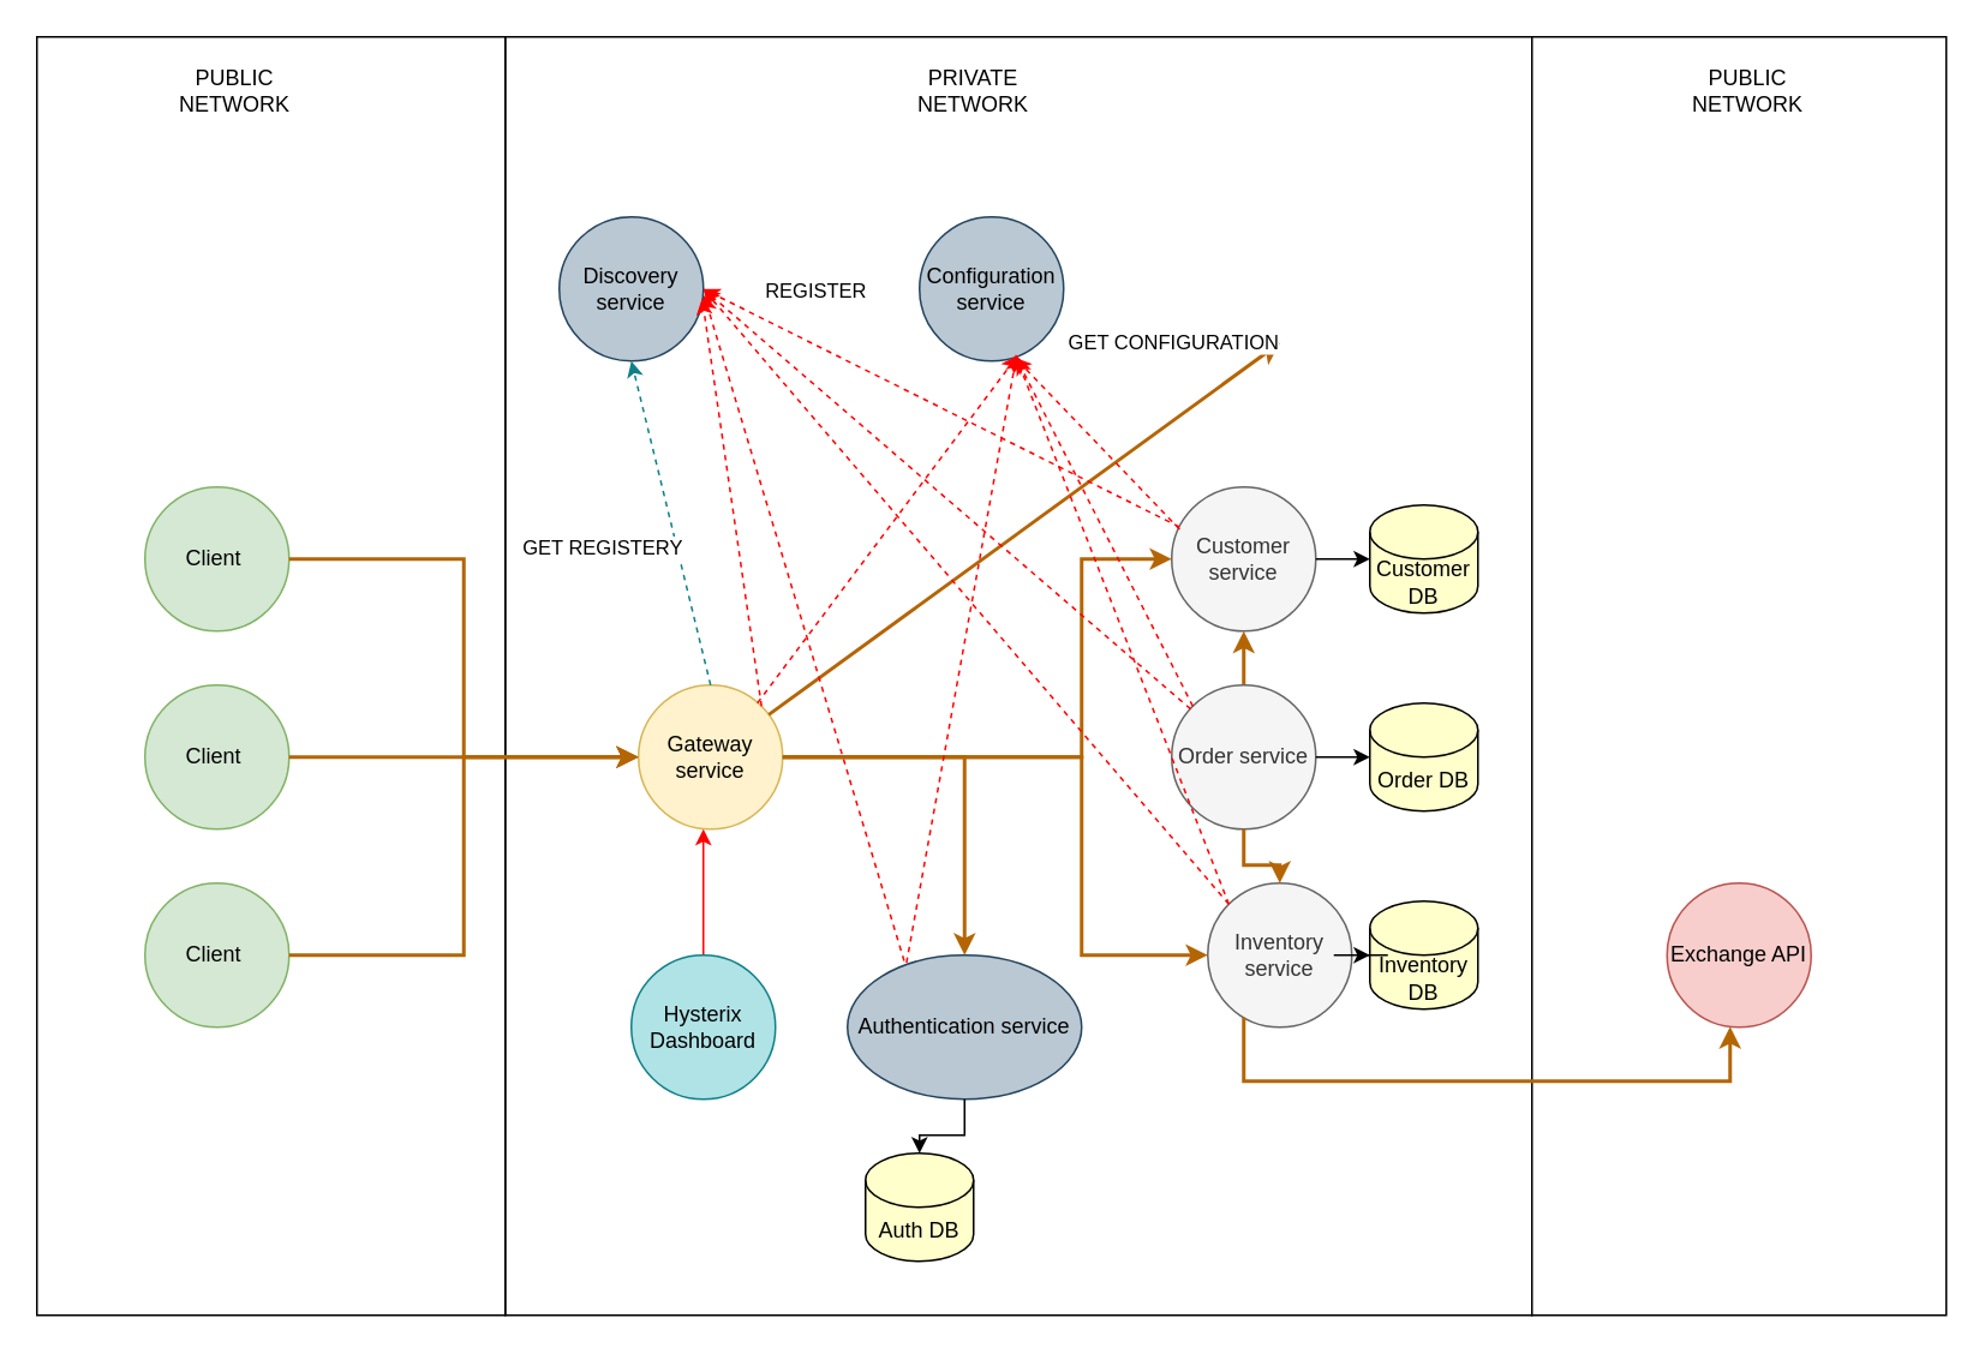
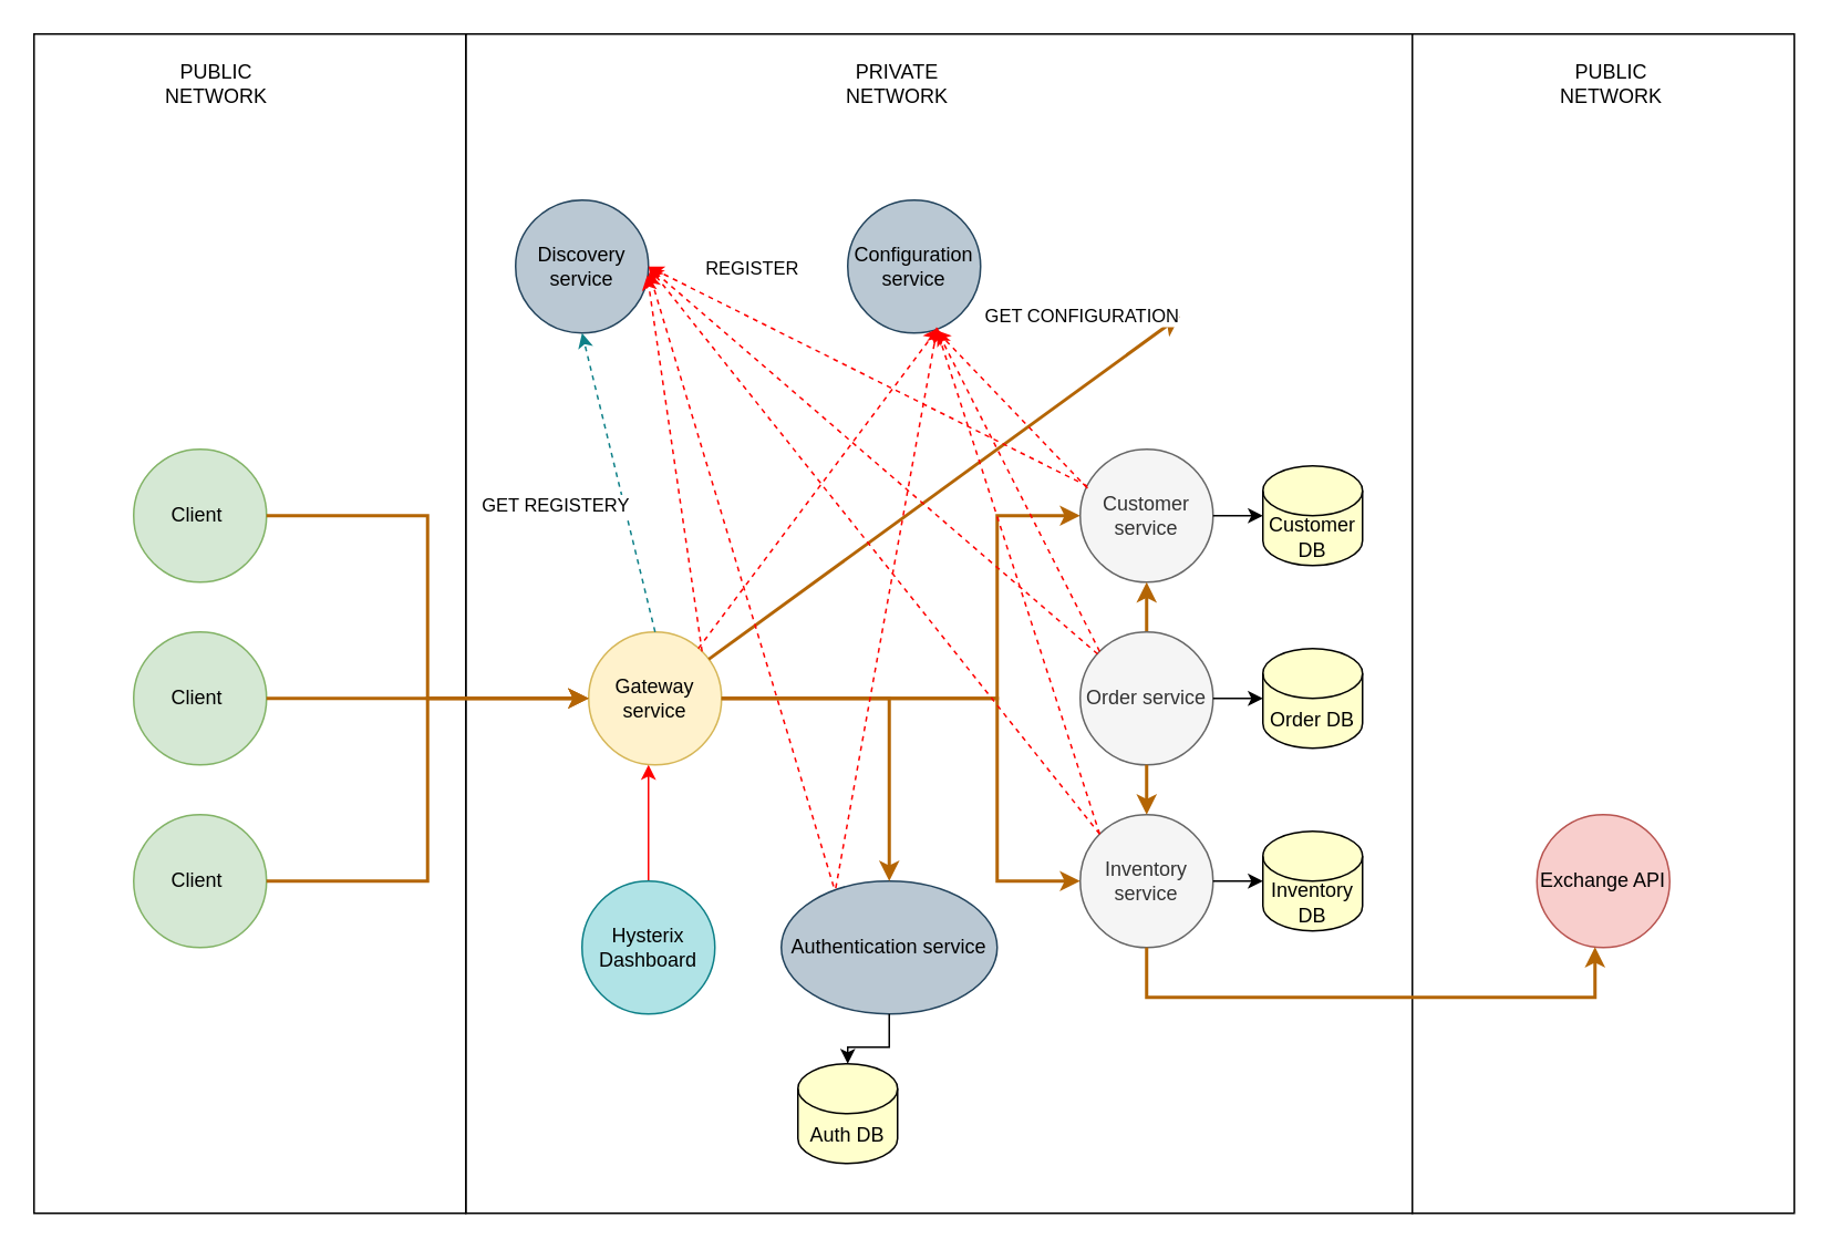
  <mxCell id="0" />
  <mxCell id="1" parent="0" />
  <mxCell id="2" value="" style="group" vertex="1" connectable="0" parent="1"><mxGeometry x="20" y="20" width="1060" height="710" as="geometry" /></mxCell>
  <mxCell id="3" value="" style="rounded=0;whiteSpace=wrap;html=1;" vertex="1" parent="2"><mxGeometry x="260" width="570" height="710" as="geometry" /></mxCell>
  <mxCell id="4" value="Customer service" style="ellipse;whiteSpace=wrap;html=1;aspect=fixed;fillColor=#f5f5f5;strokeColor=#666666;fontColor=#333333;" vertex="1" parent="2"><mxGeometry x="630" y="250" width="80" height="80" as="geometry" /></mxCell>
  <mxCell id="5" value="" style="rounded=0;whiteSpace=wrap;html=1;" vertex="1" parent="2"><mxGeometry x="830" width="230" height="710" as="geometry" /></mxCell>
  <mxCell id="6" value="" style="rounded=0;whiteSpace=wrap;html=1;" vertex="1" parent="2"><mxGeometry width="260" height="710" as="geometry" /></mxCell>
  <mxCell id="7" value="Client&amp;nbsp;" style="ellipse;whiteSpace=wrap;html=1;aspect=fixed;fillColor=#d5e8d4;strokeColor=#82b366;" vertex="1" parent="2"><mxGeometry x="60" y="250" width="80" height="80" as="geometry" /></mxCell>
  <mxCell id="8" value="Client&amp;nbsp;" style="ellipse;whiteSpace=wrap;html=1;aspect=fixed;fillColor=#d5e8d4;strokeColor=#82b366;" vertex="1" parent="2"><mxGeometry x="60" y="360" width="80" height="80" as="geometry" /></mxCell>
  <mxCell id="9" value="Client&amp;nbsp;" style="ellipse;whiteSpace=wrap;html=1;aspect=fixed;fillColor=#d5e8d4;strokeColor=#82b366;" vertex="1" parent="2"><mxGeometry x="60" y="470" width="80" height="80" as="geometry" /></mxCell>
  <mxCell id="10" style="edgeStyle=orthogonalEdgeStyle;rounded=0;orthogonalLoop=1;jettySize=auto;html=1;entryX=0;entryY=0.5;entryDx=0;entryDy=0;strokeWidth=2;fillColor=#fad7ac;strokeColor=#B46504;" edge="1" parent="2" source="11" target="4"><mxGeometry relative="1" as="geometry"><Array as="points"><mxPoint x="580" y="400" /><mxPoint x="580" y="290" /></Array></mxGeometry></mxCell>
  <mxCell id="11" value="Gateway service" style="ellipse;whiteSpace=wrap;html=1;aspect=fixed;fillColor=#fff2cc;strokeColor=#d6b656;" vertex="1" parent="2"><mxGeometry x="334" y="360" width="80" height="80" as="geometry" /></mxCell>
  <mxCell id="12" style="edgeStyle=orthogonalEdgeStyle;rounded=0;orthogonalLoop=1;jettySize=auto;html=1;entryX=0;entryY=0.5;entryDx=0;entryDy=0;fillColor=#fad7ac;strokeColor=#b46504;strokeWidth=2;" edge="1" parent="2" source="7" target="11"><mxGeometry relative="1" as="geometry" /></mxCell>
  <mxCell id="13" style="edgeStyle=orthogonalEdgeStyle;rounded=0;orthogonalLoop=1;jettySize=auto;html=1;entryX=0;entryY=0.5;entryDx=0;entryDy=0;fillColor=#fad7ac;strokeColor=#b46504;strokeWidth=2;" edge="1" parent="2" source="8" target="11"><mxGeometry relative="1" as="geometry" /></mxCell>
  <mxCell id="14" style="edgeStyle=orthogonalEdgeStyle;rounded=0;orthogonalLoop=1;jettySize=auto;html=1;entryX=0;entryY=0.5;entryDx=0;entryDy=0;fillColor=#fad7ac;strokeColor=#b46504;strokeWidth=2;" edge="1" parent="2" source="9" target="11"><mxGeometry relative="1" as="geometry" /></mxCell>
  <mxCell id="15" style="edgeStyle=orthogonalEdgeStyle;rounded=0;orthogonalLoop=1;jettySize=auto;html=1;entryX=0.5;entryY=1;entryDx=0;entryDy=0;strokeWidth=1;strokeColor=#FF0000;" edge="1" parent="2" source="16"><mxGeometry relative="1" as="geometry"><mxPoint x="370" y="440" as="targetPoint" /></mxGeometry></mxCell>
  <mxCell id="16" value="Hysterix Dashboard" style="ellipse;whiteSpace=wrap;html=1;aspect=fixed;fillColor=#b0e3e6;strokeColor=#0e8088;" vertex="1" parent="2"><mxGeometry x="330" y="510" width="80" height="80" as="geometry" /></mxCell>
  <mxCell id="17" value="Discovery service" style="ellipse;whiteSpace=wrap;html=1;aspect=fixed;fillColor=#bac8d3;strokeColor=#23445d;" vertex="1" parent="2"><mxGeometry x="290" y="100" width="80" height="80" as="geometry" /></mxCell>
  <mxCell id="18" style="edgeStyle=orthogonalEdgeStyle;rounded=0;orthogonalLoop=1;jettySize=auto;html=1;entryX=0.5;entryY=1;entryDx=0;entryDy=0;strokeColor=#B46504;strokeWidth=2;" edge="1" parent="2" source="19" target="4"><mxGeometry relative="1" as="geometry" /></mxCell>
  <mxCell id="19" value="Order service" style="ellipse;whiteSpace=wrap;html=1;aspect=fixed;fillColor=#f5f5f5;strokeColor=#666666;fontColor=#333333;" vertex="1" parent="2"><mxGeometry x="630" y="360" width="80" height="80" as="geometry" /></mxCell>
  <mxCell id="20" style="edgeStyle=orthogonalEdgeStyle;rounded=0;orthogonalLoop=1;jettySize=auto;html=1;strokeColor=#B46504;strokeWidth=2;" edge="1" parent="2" source="11" target="45"><mxGeometry relative="1" as="geometry" /></mxCell>
- <mxCell id="21" value="Inventory service" style="ellipse;whiteSpace=wrap;html=1;aspect=fixed;fillColor=#f5f5f5;strokeColor=#666666;fontColor=#333333;" vertex="1" parent="2"><mxGeometry x="650" y="470" width="80" height="80" as="geometry" /></mxCell>
+ <mxCell id="21" value="Inventory service" style="ellipse;whiteSpace=wrap;html=1;aspect=fixed;fillColor=#f5f5f5;strokeColor=#666666;fontColor=#333333;" vertex="1" parent="2"><mxGeometry x="630" y="470" width="80" height="80" as="geometry" /></mxCell>
  <mxCell id="22" style="edgeStyle=orthogonalEdgeStyle;rounded=0;orthogonalLoop=1;jettySize=auto;html=1;entryX=0;entryY=0.5;entryDx=0;entryDy=0;strokeWidth=2;strokeColor=#B46504;" edge="1" parent="2" source="11" target="21"><mxGeometry relative="1" as="geometry"><Array as="points"><mxPoint x="580" y="400" /><mxPoint x="580" y="510" /></Array></mxGeometry></mxCell>
  <mxCell id="23" style="edgeStyle=orthogonalEdgeStyle;rounded=0;orthogonalLoop=1;jettySize=auto;html=1;strokeColor=#B46504;strokeWidth=2;" edge="1" parent="2" source="19" target="21"><mxGeometry relative="1" as="geometry" /></mxCell>
  <mxCell id="24" value="Exchange API" style="ellipse;whiteSpace=wrap;html=1;aspect=fixed;fillColor=#f8cecc;strokeColor=#b85450;" vertex="1" parent="2"><mxGeometry x="905" y="470" width="80" height="80" as="geometry" /></mxCell>
  <mxCell id="25" style="edgeStyle=orthogonalEdgeStyle;rounded=0;orthogonalLoop=1;jettySize=auto;html=1;strokeColor=#B46504;strokeWidth=2;" edge="1" parent="2" source="21" target="24"><mxGeometry relative="1" as="geometry"><Array as="points"><mxPoint x="670" y="580" /><mxPoint x="940" y="580" /></Array></mxGeometry></mxCell>
  <mxCell id="26" value="PUBLIC NETWORK" style="text;html=1;strokeColor=none;fillColor=none;align=center;verticalAlign=middle;whiteSpace=wrap;rounded=0;" vertex="1" parent="2"><mxGeometry x="90" y="20" width="40" height="20" as="geometry" /></mxCell>
  <mxCell id="27" value="PRIVATE NETWORK" style="text;html=1;strokeColor=none;fillColor=none;align=center;verticalAlign=middle;whiteSpace=wrap;rounded=0;" vertex="1" parent="2"><mxGeometry x="500" y="20" width="40" height="20" as="geometry" /></mxCell>
  <mxCell id="28" value="PUBLIC NETWORK" style="text;html=1;strokeColor=none;fillColor=none;align=center;verticalAlign=middle;whiteSpace=wrap;rounded=0;" vertex="1" parent="2"><mxGeometry x="930" y="20" width="40" height="20" as="geometry" /></mxCell>
  <mxCell id="29" value="" style="endArrow=classic;html=1;strokeWidth=1;exitX=0.5;exitY=0;exitDx=0;exitDy=0;entryX=0.5;entryY=1;entryDx=0;entryDy=0;dashed=1;strokeColor=#0e8088;fillColor=#b0e3e6;" edge="1" parent="2" source="11" target="17"><mxGeometry width="50" height="50" relative="1" as="geometry"><mxPoint x="350" y="350" as="sourcePoint" /><mxPoint x="400" y="300" as="targetPoint" /></mxGeometry></mxCell>
  <mxCell id="30" value="GET REGISTERY" style="edgeLabel;html=1;align=right;verticalAlign=bottom;resizable=0;points=[];labelPosition=left;verticalLabelPosition=top;" vertex="1" connectable="0" parent="29"><mxGeometry x="-0.241" y="-2" relative="1" as="geometry"><mxPoint as="offset" /></mxGeometry></mxCell>
  <mxCell id="31" value="" style="endArrow=classic;html=1;strokeWidth=1;strokeColor=#FF0000;dashed=1;entryX=1;entryY=0.5;entryDx=0;entryDy=0;" edge="1" parent="2" source="4" target="17"><mxGeometry width="50" height="50" relative="1" as="geometry"><mxPoint x="384" y="370" as="sourcePoint" /><mxPoint x="440" y="270" as="targetPoint" /></mxGeometry></mxCell>
  <mxCell id="32" value="REGISTER" style="edgeLabel;html=1;align=right;verticalAlign=middle;resizable=0;points=[];labelPosition=left;verticalLabelPosition=middle;" vertex="1" connectable="0" parent="31"><mxGeometry x="-0.159" relative="1" as="geometry"><mxPoint x="-62.68" y="-76.34" as="offset" /></mxGeometry></mxCell>
  <mxCell id="33" value="" style="endArrow=classic;html=1;strokeWidth=1;strokeColor=#FF0000;dashed=1;entryX=1;entryY=0.5;entryDx=0;entryDy=0;exitX=0.131;exitY=0.166;exitDx=0;exitDy=0;exitPerimeter=0;" edge="1" parent="2" source="19" target="17"><mxGeometry width="50" height="50" relative="1" as="geometry"><mxPoint x="642.246" y="286.786" as="sourcePoint" /><mxPoint x="480" y="230" as="targetPoint" /></mxGeometry></mxCell>
  <mxCell id="34" value="" style="endArrow=classic;html=1;strokeWidth=1;strokeColor=#FF0000;dashed=1;exitX=1;exitY=0;exitDx=0;exitDy=0;entryX=0.991;entryY=0.565;entryDx=0;entryDy=0;entryPerimeter=0;" edge="1" parent="2" source="11" target="17"><mxGeometry width="50" height="50" relative="1" as="geometry"><mxPoint x="640" y="410" as="sourcePoint" /><mxPoint x="472" y="140" as="targetPoint" /></mxGeometry></mxCell>
  <mxCell id="35" value="" style="endArrow=classic;html=1;strokeWidth=1;strokeColor=#FF0000;dashed=1;exitX=0;exitY=0;exitDx=0;exitDy=0;" edge="1" parent="2" source="21"><mxGeometry width="50" height="50" relative="1" as="geometry"><mxPoint x="412.284" y="381.716" as="sourcePoint" /><mxPoint x="370" y="140" as="targetPoint" /></mxGeometry></mxCell>
  <mxCell id="36" value="Authentication service" style="ellipse;whiteSpace=wrap;html=1;aspect=fixed;fillColor=#bac8d3;strokeColor=#23445d;" vertex="1" parent="2"><mxGeometry x="450" y="510" width="130" height="80" as="geometry" /></mxCell>
  <mxCell id="37" style="edgeStyle=orthogonalEdgeStyle;rounded=0;orthogonalLoop=1;jettySize=auto;html=1;strokeColor=#B46504;strokeWidth=2;" edge="1" parent="2" source="11" target="36"><mxGeometry relative="1" as="geometry" /></mxCell>
  <mxCell id="38" value="" style="endArrow=classic;html=1;strokeWidth=1;strokeColor=#FF0000;dashed=1;exitX=0.242;exitY=0.04;exitDx=0;exitDy=0;entryX=1.005;entryY=0.543;entryDx=0;entryDy=0;entryPerimeter=0;exitPerimeter=0;" edge="1" parent="2" source="36" target="17"><mxGeometry width="50" height="50" relative="1" as="geometry"><mxPoint x="651.716" y="491.716" as="sourcePoint" /><mxPoint x="470" y="140" as="targetPoint" /></mxGeometry></mxCell>
  <mxCell id="39" value="Configuration service" style="ellipse;whiteSpace=wrap;html=1;aspect=fixed;fillColor=#bac8d3;strokeColor=#23445d;" vertex="1" parent="2"><mxGeometry x="490" y="100" width="80" height="80" as="geometry" /></mxCell>
  <mxCell id="40" value="" style="endArrow=classic;html=1;strokeWidth=1;strokeColor=#FF0000;dashed=1;entryX=0.662;entryY=0.977;entryDx=0;entryDy=0;exitX=0.055;exitY=0.293;exitDx=0;exitDy=0;exitPerimeter=0;entryPerimeter=0;" edge="1" parent="2" source="4" target="39"><mxGeometry width="50" height="50" relative="1" as="geometry"><mxPoint x="724.223" y="242.111" as="sourcePoint" /><mxPoint x="460" y="110" as="targetPoint" /></mxGeometry></mxCell>
  <mxCell id="41" value="" style="endArrow=classic;html=1;strokeWidth=1;strokeColor=#FF0000;dashed=1;exitX=0;exitY=0;exitDx=0;exitDy=0;entryX=0.665;entryY=0.957;entryDx=0;entryDy=0;entryPerimeter=0;" edge="1" parent="2" source="21" target="39"><mxGeometry width="50" height="50" relative="1" as="geometry"><mxPoint x="651.716" y="381.716" as="sourcePoint" /><mxPoint x="553.84" y="188.56" as="targetPoint" /></mxGeometry></mxCell>
  <mxCell id="42" value="" style="endArrow=classic;html=1;strokeWidth=1;strokeColor=#FF0000;dashed=1;exitX=0;exitY=0;exitDx=0;exitDy=0;entryX=0.673;entryY=0.982;entryDx=0;entryDy=0;entryPerimeter=0;" edge="1" parent="2" source="19" target="39"><mxGeometry width="50" height="50" relative="1" as="geometry"><mxPoint x="672.64" y="260.32" as="sourcePoint" /><mxPoint x="620" y="180" as="targetPoint" /></mxGeometry></mxCell>
  <mxCell id="43" value="" style="endArrow=classic;html=1;strokeWidth=1;strokeColor=#FF0000;dashed=1;exitX=0.252;exitY=0.053;exitDx=0;exitDy=0;entryX=0.674;entryY=0.957;entryDx=0;entryDy=0;entryPerimeter=0;exitPerimeter=0;" edge="1" parent="2" source="36" target="39"><mxGeometry width="50" height="50" relative="1" as="geometry"><mxPoint x="479.36" y="523.2" as="sourcePoint" /><mxPoint x="380.4" y="153.44" as="targetPoint" /></mxGeometry></mxCell>
  <mxCell id="44" value="" style="endArrow=classic;html=1;strokeWidth=1;strokeColor=#FF0000;dashed=1;entryX=0.68;entryY=0.963;entryDx=0;entryDy=0;entryPerimeter=0;" edge="1" parent="2" target="39"><mxGeometry width="50" height="50" relative="1" as="geometry"><mxPoint x="400" y="370" as="sourcePoint" /><mxPoint x="553.92" y="186.56" as="targetPoint" /></mxGeometry></mxCell>
  <mxCell id="45" value="GET CONFIGURATION" style="edgeLabel;html=1;align=right;verticalAlign=middle;resizable=0;points=[];labelPosition=left;verticalLabelPosition=middle;" vertex="1" connectable="0" parent="2"><mxGeometry x="689.998" y="169.999" as="geometry" /></mxCell>
  <mxCell id="46" value="Customer DB" style="shape=cylinder3;whiteSpace=wrap;html=1;boundedLbl=1;backgroundOutline=1;size=15;fillColor=#FFFFCC;gradientColor=none;" vertex="1" parent="2"><mxGeometry x="740" y="260" width="60" height="60" as="geometry" /></mxCell>
  <mxCell id="47" value="Order DB" style="shape=cylinder3;whiteSpace=wrap;html=1;boundedLbl=1;backgroundOutline=1;size=15;fillColor=#FFFFCC;gradientColor=none;" vertex="1" parent="2"><mxGeometry x="740" y="370" width="60" height="60" as="geometry" /></mxCell>
  <mxCell id="48" value="Inventory DB" style="shape=cylinder3;whiteSpace=wrap;html=1;boundedLbl=1;backgroundOutline=1;size=15;fillColor=#FFFFCC;gradientColor=none;" vertex="1" parent="2"><mxGeometry x="740" y="480" width="60" height="60" as="geometry" /></mxCell>
  <mxCell id="49" value="Auth DB" style="shape=cylinder3;whiteSpace=wrap;html=1;boundedLbl=1;backgroundOutline=1;size=15;fillColor=#FFFFCC;gradientColor=none;" vertex="1" parent="2"><mxGeometry x="460" y="620" width="60" height="60" as="geometry" /></mxCell>
  <mxCell id="50" style="edgeStyle=orthogonalEdgeStyle;rounded=0;orthogonalLoop=1;jettySize=auto;html=1;entryX=0;entryY=0.5;entryDx=0;entryDy=0;entryPerimeter=0;strokeWidth=1;" edge="1" parent="2" source="4" target="46"><mxGeometry relative="1" as="geometry" /></mxCell>
  <mxCell id="51" style="edgeStyle=orthogonalEdgeStyle;rounded=0;orthogonalLoop=1;jettySize=auto;html=1;entryX=0;entryY=0.5;entryDx=0;entryDy=0;entryPerimeter=0;strokeColor=#000000;strokeWidth=1;" edge="1" parent="2" source="19" target="47"><mxGeometry relative="1" as="geometry" /></mxCell>
  <mxCell id="52" style="edgeStyle=orthogonalEdgeStyle;rounded=0;orthogonalLoop=1;jettySize=auto;html=1;strokeColor=#000000;strokeWidth=1;" edge="1" parent="2" source="21" target="48"><mxGeometry relative="1" as="geometry" /></mxCell>
  <mxCell id="53" style="edgeStyle=orthogonalEdgeStyle;rounded=0;orthogonalLoop=1;jettySize=auto;html=1;strokeColor=#000000;strokeWidth=1;" edge="1" parent="2" source="36" target="49"><mxGeometry relative="1" as="geometry" /></mxCell>
